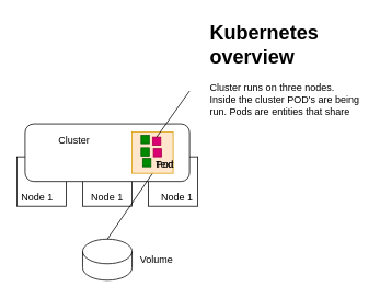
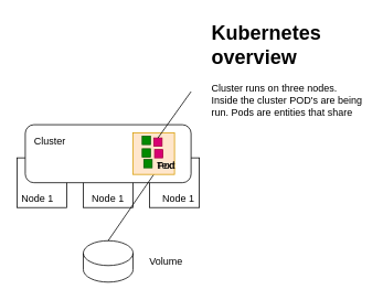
  <mxCell id="0" />
  <mxCell id="1" parent="0" />
  <mxCell id="2" value="" style="whiteSpace=wrap;html=1;aspect=fixed;" vertex="1" parent="1"><mxGeometry x="20" y="190" width="60" height="60" as="geometry" /></mxCell>
  <mxCell id="3" value="" style="whiteSpace=wrap;html=1;aspect=fixed;" vertex="1" parent="1"><mxGeometry x="100" y="190" width="60" height="60" as="geometry" /></mxCell>
  <mxCell id="4" value="" style="whiteSpace=wrap;html=1;aspect=fixed;direction=south;" vertex="1" parent="1"><mxGeometry x="180" y="190" width="60" height="60" as="geometry" /></mxCell>
  <mxCell id="5" value="" style="rounded=1;whiteSpace=wrap;html=1;" vertex="1" parent="1"><mxGeometry x="30" y="150" width="200" height="70" as="geometry" /></mxCell>
  <mxCell id="6" value="" style="shape=cylinder3;whiteSpace=wrap;html=1;boundedLbl=1;backgroundOutline=1;size=15;" vertex="1" parent="1"><mxGeometry x="100" y="290" width="60" height="50" as="geometry" /></mxCell>
- <mxCell id="7" value="Cluster" style="text;html=1;strokeColor=none;fillColor=none;align=center;verticalAlign=middle;whiteSpace=wrap;rounded=0;" vertex="1" parent="1"><mxGeometry x="70" y="160" width="40" height="20" as="geometry" /></mxCell>
+ <mxCell id="7" value="Cluster" style="text;html=1;strokeColor=none;fillColor=none;align=center;verticalAlign=middle;whiteSpace=wrap;rounded=0;" vertex="1" parent="1"><mxGeometry x="40" y="160" width="40" height="20" as="geometry" /></mxCell>
  <mxCell id="8" value="Node 1" style="text;html=1;strokeColor=none;fillColor=none;align=center;verticalAlign=middle;whiteSpace=wrap;rounded=0;" vertex="1" parent="1"><mxGeometry x="20" y="230" width="50" height="20" as="geometry" /></mxCell>
  <mxCell id="9" value="Node 1" style="text;html=1;strokeColor=none;fillColor=none;align=center;verticalAlign=middle;whiteSpace=wrap;rounded=0;" vertex="1" parent="1"><mxGeometry x="105" y="230" width="50" height="20" as="geometry" /></mxCell>
  <mxCell id="10" value="Node 1" style="text;html=1;strokeColor=none;fillColor=none;align=center;verticalAlign=middle;whiteSpace=wrap;rounded=0;" vertex="1" parent="1"><mxGeometry x="190" y="230" width="50" height="20" as="geometry" /></mxCell>
- <mxCell id="11" value="Volume" style="text;html=1;strokeColor=none;fillColor=none;align=center;verticalAlign=middle;whiteSpace=wrap;rounded=0;" vertex="1" parent="1"><mxGeometry x="170" y="305" width="40" height="20" as="geometry" /></mxCell>
+ <mxCell id="11" value="Volume" style="text;html=1;strokeColor=none;fillColor=none;align=center;verticalAlign=middle;whiteSpace=wrap;rounded=0;" vertex="1" parent="1"><mxGeometry x="180" y="305" width="40" height="20" as="geometry" /></mxCell>
  <mxCell id="12" value="" style="endArrow=none;html=1;entryX=0.5;entryY=1;entryDx=0;entryDy=0;exitX=0.5;exitY=0;exitDx=0;exitDy=0;exitPerimeter=0;" edge="1" parent="1" source="6" target="13"><mxGeometry width="50" height="50" relative="1" as="geometry"><mxPoint x="130" y="280" as="sourcePoint" /><mxPoint x="230" y="180" as="targetPoint" /></mxGeometry></mxCell>
  <mxCell id="13" value="" style="whiteSpace=wrap;html=1;aspect=fixed;fillColor=#ffe6cc;strokeColor=#d79b00;" vertex="1" parent="1"><mxGeometry x="160" y="160" width="50" height="50" as="geometry" /></mxCell>
  <mxCell id="14" value="" style="whiteSpace=wrap;html=1;aspect=fixed;fillColor=#008a00;strokeColor=#005700;fontColor=#ffffff;" vertex="1" parent="1"><mxGeometry x="171" y="164" width="10" height="10" as="geometry" /></mxCell>
  <mxCell id="15" value="" style="whiteSpace=wrap;html=1;aspect=fixed;fillColor=#008a00;strokeColor=#005700;fontColor=#ffffff;" vertex="1" parent="1"><mxGeometry x="171" y="179" width="10" height="10" as="geometry" /></mxCell>
  <mxCell id="16" value="" style="whiteSpace=wrap;html=1;aspect=fixed;fillColor=#008a00;strokeColor=#005700;fontColor=#ffffff;" vertex="1" parent="1"><mxGeometry x="173" y="192" width="10" height="10" as="geometry" /></mxCell>
  <mxCell id="17" value="" style="whiteSpace=wrap;html=1;aspect=fixed;fillColor=#d80073;strokeColor=#A50040;fontColor=#ffffff;" vertex="1" parent="1"><mxGeometry x="185" y="166" width="10" height="10" as="geometry" /></mxCell>
  <mxCell id="18" value="" style="whiteSpace=wrap;html=1;aspect=fixed;fillColor=#d80073;strokeColor=#A50040;fontColor=#ffffff;" vertex="1" parent="1"><mxGeometry x="186" y="180" width="10" height="10" as="geometry" /></mxCell>
  <mxCell id="19" value="Pod" style="text;html=1;strokeColor=none;fillColor=none;align=center;verticalAlign=middle;whiteSpace=wrap;rounded=0;" vertex="1" parent="1"><mxGeometry x="180" y="190" width="40" height="20" as="geometry" /></mxCell>
  <mxCell id="20" value="" style="endArrow=none;html=1;exitX=0.5;exitY=0;exitDx=0;exitDy=0;" edge="1" parent="1" source="17"><mxGeometry width="50" height="50" relative="1" as="geometry"><mxPoint x="180" y="230" as="sourcePoint" /><mxPoint x="230" y="110" as="targetPoint" /></mxGeometry></mxCell>
  <mxCell id="21" value="Text" style="text;html=1;strokeColor=none;fillColor=none;align=center;verticalAlign=middle;whiteSpace=wrap;rounded=0;" vertex="1" parent="1"><mxGeometry x="180" y="190" width="40" height="20" as="geometry" /></mxCell>
  <mxCell id="22" value="&lt;h1&gt;Kubernetes overview&lt;/h1&gt;&lt;div&gt;Cluster runs on three nodes. Inside the cluster POD's are being run. Pods are entities that share common storage and network. Inside the pod, actual containers are being ran. Container with different color corresponds one service.&lt;/div&gt;" style="text;html=1;strokeColor=none;fillColor=none;spacing=5;spacingTop=-20;whiteSpace=wrap;overflow=hidden;rounded=0;" vertex="1" parent="1"><mxGeometry x="250" y="20" width="190" height="120" as="geometry" /></mxCell>
